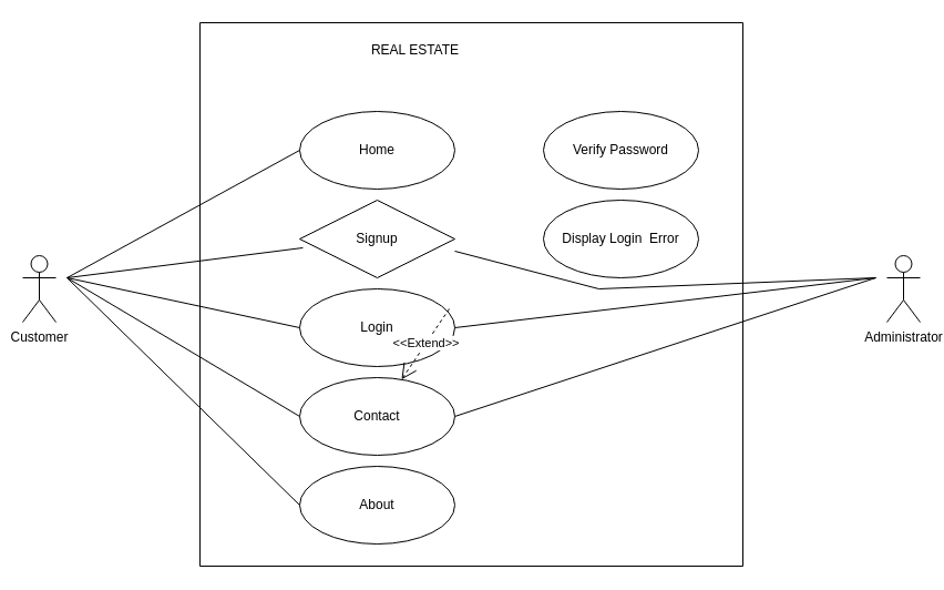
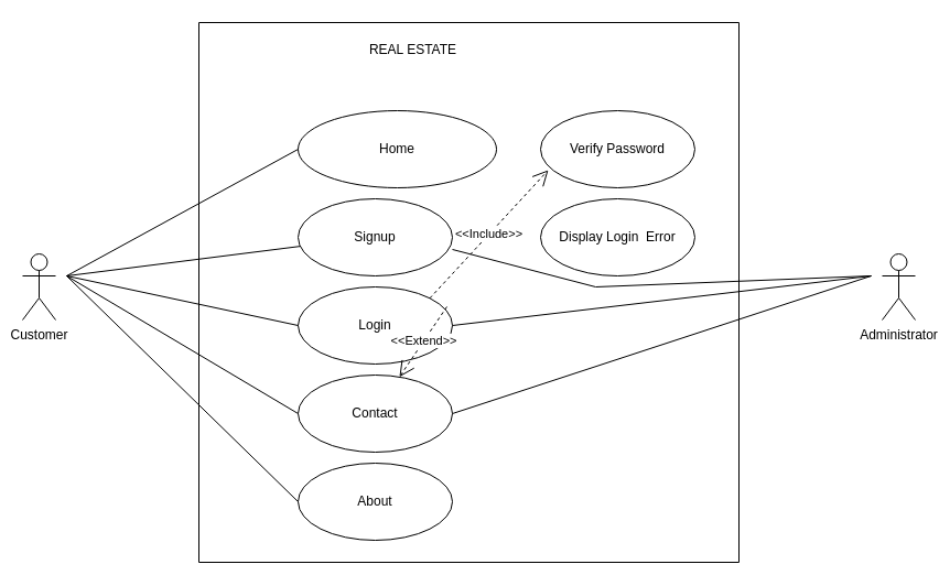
  <mxCell id="0" />
  <mxCell id="1" parent="0" />
  <mxCell id="2" value="" style="swimlane;startSize=0;" vertex="1" parent="1"><mxGeometry x="180" y="20" width="490" height="490" as="geometry"><mxRectangle x="320" y="440" width="50" height="40" as="alternateBounds" /></mxGeometry></mxCell>
  <mxCell id="3" value="REAL ESTATE" style="text;html=1;align=center;verticalAlign=middle;resizable=0;points=[];autosize=1;strokeColor=none;fillColor=none;" vertex="1" parent="2"><mxGeometry x="144" y="10" width="100" height="30" as="geometry" /></mxCell>
- <mxCell id="4" value="Home" style="ellipse;whiteSpace=wrap;html=1;" vertex="1" parent="2"><mxGeometry x="90" y="80" width="140" height="70" as="geometry" /></mxCell>
+ <mxCell id="4" value="Home" style="ellipse;whiteSpace=wrap;html=1;" vertex="1" parent="2"><mxGeometry x="90" y="80" width="180" height="70" as="geometry" /></mxCell>
  <mxCell id="5" value="Login" style="ellipse;whiteSpace=wrap;html=1;" vertex="1" parent="2"><mxGeometry x="90" y="240" width="140" height="70" as="geometry" /></mxCell>
  <mxCell id="6" value="Contact" style="ellipse;whiteSpace=wrap;html=1;" vertex="1" parent="2"><mxGeometry x="90" y="320" width="140" height="70" as="geometry" /></mxCell>
  <mxCell id="7" value="" style="endArrow=none;html=1;rounded=0;entryX=0;entryY=0.5;entryDx=0;entryDy=0;" edge="1" parent="2" target="4"><mxGeometry relative="1" as="geometry"><mxPoint x="-120" y="230" as="sourcePoint" /><mxPoint x="50" y="201" as="targetPoint" /><Array as="points" /></mxGeometry></mxCell>
  <mxCell id="8" value="" style="endArrow=none;html=1;rounded=0;entryX=0.021;entryY=0.614;entryDx=0;entryDy=0;entryPerimeter=0;" edge="1" parent="2" target="13"><mxGeometry relative="1" as="geometry"><mxPoint x="-120" y="230" as="sourcePoint" /><mxPoint x="95" y="201" as="targetPoint" /><Array as="points" /></mxGeometry></mxCell>
  <mxCell id="9" value="" style="endArrow=none;html=1;rounded=0;entryX=0;entryY=0.5;entryDx=0;entryDy=0;" edge="1" parent="2" target="6"><mxGeometry relative="1" as="geometry"><mxPoint x="-120" y="230" as="sourcePoint" /><mxPoint x="95" y="355.5" as="targetPoint" /><Array as="points" /></mxGeometry></mxCell>
  <mxCell id="10" value="Verify Password" style="ellipse;whiteSpace=wrap;html=1;" vertex="1" parent="2"><mxGeometry x="310" y="80" width="140" height="70" as="geometry" /></mxCell>
  <mxCell id="11" value="&amp;lt;&amp;lt;Extend&amp;gt;&amp;gt;" style="endArrow=open;endSize=12;dashed=1;html=1;rounded=0;exitX=0.964;exitY=0.257;exitDx=0;exitDy=0;exitPerimeter=0;" edge="1" parent="2" source="5" target="6"><mxGeometry width="160" relative="1" as="geometry"><mxPoint x="310" y="240" as="sourcePoint" /><mxPoint x="430" y="261" as="targetPoint" /></mxGeometry></mxCell>
- <mxCell id="13" value="Signup" style="rhombus;whiteSpace=wrap;html=1;" vertex="1" parent="2"><mxGeometry x="90" y="160" width="140" height="70" as="geometry" /></mxCell>
+ <mxCell id="12" value="&amp;lt;&amp;lt;Include&amp;gt;&amp;gt;" style="endArrow=open;endSize=12;dashed=1;html=1;rounded=0;exitX=1;exitY=0;exitDx=0;exitDy=0;startArrow=none;entryX=0.05;entryY=0.771;entryDx=0;entryDy=0;entryPerimeter=0;" edge="1" parent="2" source="5" target="10"><mxGeometry width="160" relative="1" as="geometry"><mxPoint x="200.96" y="241" as="sourcePoint" /><mxPoint x="420" y="90" as="targetPoint" /><Array as="points" /></mxGeometry></mxCell>
+ <mxCell id="13" value="Signup" style="ellipse;whiteSpace=wrap;html=1;" vertex="1" parent="2"><mxGeometry x="90" y="160" width="140" height="70" as="geometry" /></mxCell>
  <mxCell id="14" value="About" style="ellipse;whiteSpace=wrap;html=1;" vertex="1" parent="2"><mxGeometry x="90" y="400" width="140" height="70" as="geometry" /></mxCell>
  <mxCell id="15" value="" style="endArrow=none;html=1;rounded=0;startArrow=none;exitX=1;exitY=0.657;exitDx=0;exitDy=0;exitPerimeter=0;" edge="1" parent="2" source="13"><mxGeometry relative="1" as="geometry"><mxPoint x="230" y="190" as="sourcePoint" /><mxPoint x="610" y="230" as="targetPoint" /><Array as="points"><mxPoint x="360" y="240" /></Array></mxGeometry></mxCell>
  <mxCell id="16" value="Display Login&amp;nbsp; Error" style="ellipse;whiteSpace=wrap;html=1;" vertex="1" parent="2"><mxGeometry x="310" y="160" width="140" height="70" as="geometry" /></mxCell>
  <mxCell id="17" value="Customer" style="shape=umlActor;verticalLabelPosition=bottom;verticalAlign=top;html=1;" vertex="1" parent="1"><mxGeometry x="20" y="230" width="30" height="60" as="geometry" /></mxCell>
  <mxCell id="18" value="" style="endArrow=none;html=1;rounded=0;entryX=0;entryY=0.5;entryDx=0;entryDy=0;" edge="1" parent="1" target="5"><mxGeometry relative="1" as="geometry"><mxPoint x="60" y="250" as="sourcePoint" /><mxPoint x="350" y="290" as="targetPoint" /><Array as="points" /></mxGeometry></mxCell>
  <mxCell id="19" value="" style="endArrow=none;html=1;rounded=0;entryX=0;entryY=0.5;entryDx=0;entryDy=0;" edge="1" parent="1" target="14"><mxGeometry relative="1" as="geometry"><mxPoint x="60" y="250" as="sourcePoint" /><mxPoint x="275" y="474.5" as="targetPoint" /><Array as="points" /></mxGeometry></mxCell>
  <mxCell id="20" value="" style="endArrow=none;html=1;rounded=0;exitX=1;exitY=0.5;exitDx=0;exitDy=0;" edge="1" parent="1" source="6"><mxGeometry relative="1" as="geometry"><mxPoint x="425" y="325" as="sourcePoint" /><mxPoint x="790" y="250" as="targetPoint" /><Array as="points" /></mxGeometry></mxCell>
  <mxCell id="21" value="Administrator" style="shape=umlActor;verticalLabelPosition=bottom;verticalAlign=top;html=1;" vertex="1" parent="1"><mxGeometry x="800" y="230" width="30" height="60" as="geometry" /></mxCell>
  <mxCell id="22" value="" style="endArrow=none;html=1;rounded=0;exitX=1;exitY=0.5;exitDx=0;exitDy=0;" edge="1" parent="1" source="5"><mxGeometry relative="1" as="geometry"><mxPoint x="410" y="295" as="sourcePoint" /><mxPoint x="790" y="250" as="targetPoint" /><Array as="points" /></mxGeometry></mxCell>
